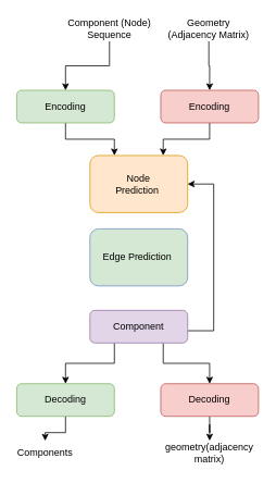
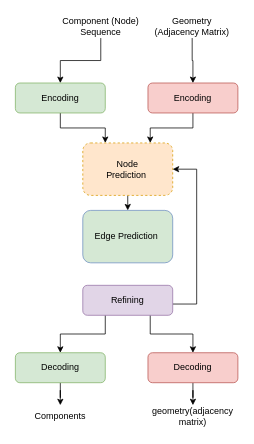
  <mxCell id="0" />
  <mxCell id="1" parent="0" />
  <mxCell id="2" style="edgeStyle=orthogonalEdgeStyle;rounded=0;orthogonalLoop=1;jettySize=auto;html=1;entryX=0.25;entryY=0;entryDx=0;entryDy=0;" edge="1" parent="1" source="3" target="11"><mxGeometry relative="1" as="geometry" /></mxCell>
  <mxCell id="3" value="Encoding" style="rounded=1;whiteSpace=wrap;html=1;fillColor=#d5e8d4;strokeColor=#82b366;" parent="1" vertex="1"><mxGeometry x="20" y="110" width="120" height="40" as="geometry" /></mxCell>
  <mxCell id="4" style="edgeStyle=orthogonalEdgeStyle;rounded=0;orthogonalLoop=1;jettySize=auto;html=1;entryX=0.75;entryY=0;entryDx=0;entryDy=0;" edge="1" parent="1" source="5" target="11"><mxGeometry relative="1" as="geometry" /></mxCell>
  <mxCell id="5" value="Encoding" style="rounded=1;whiteSpace=wrap;html=1;fillColor=#f8cecc;strokeColor=#b85450;" parent="1" vertex="1"><mxGeometry x="197" y="110" width="120" height="40" as="geometry" /></mxCell>
  <mxCell id="6" value="" style="edgeStyle=orthogonalEdgeStyle;rounded=0;orthogonalLoop=1;jettySize=auto;html=1;" edge="1" parent="1" source="7" target="3"><mxGeometry relative="1" as="geometry" /></mxCell>
  <mxCell id="7" value="Component (Node) Sequence" style="text;html=1;align=center;verticalAlign=middle;whiteSpace=wrap;rounded=0;" parent="1" vertex="1"><mxGeometry x="79" y="20" width="110" height="30" as="geometry" /></mxCell>
  <mxCell id="8" value="" style="edgeStyle=orthogonalEdgeStyle;rounded=0;orthogonalLoop=1;jettySize=auto;html=1;" edge="1" parent="1" source="9" target="5"><mxGeometry relative="1" as="geometry" /></mxCell>
  <mxCell id="9" value="Geometry&lt;div&gt;(Adjacency Matrix)&lt;/div&gt;" style="text;html=1;align=center;verticalAlign=middle;whiteSpace=wrap;rounded=0;" parent="1" vertex="1"><mxGeometry x="201" y="20" width="110" height="30" as="geometry" /></mxCell>
- <mxCell id="11" value="Node&lt;br&gt;&lt;div&gt;Prediction&amp;nbsp;&lt;/div&gt;" style="rounded=1;whiteSpace=wrap;html=1;fillColor=#ffe6cc;strokeColor=#d79b00;" parent="1" vertex="1"><mxGeometry x="110" y="190" width="120" height="70" as="geometry" /></mxCell>
+ <mxCell id="10" style="edgeStyle=orthogonalEdgeStyle;rounded=0;orthogonalLoop=1;jettySize=auto;html=1;exitX=0.5;exitY=1;exitDx=0;exitDy=0;entryX=0.5;entryY=0;entryDx=0;entryDy=0;" parent="1" source="11" target="12" edge="1"><mxGeometry relative="1" as="geometry" /></mxCell>
+ <mxCell id="11" value="Node&lt;br&gt;&lt;div&gt;Prediction&amp;nbsp;&lt;/div&gt;" style="rounded=1;whiteSpace=wrap;html=1;fillColor=#ffe6cc;strokeColor=#d79b00;dashed=1;" parent="1" vertex="1"><mxGeometry x="110" y="190" width="120" height="70" as="geometry" /></mxCell>
  <mxCell id="12" value="Edge Prediction&amp;nbsp;" style="rounded=1;whiteSpace=wrap;html=1;fillColor=#d5e8d4;strokeColor=#6c8ebf;" parent="1" vertex="1"><mxGeometry x="110" y="280" width="120" height="70" as="geometry" /></mxCell>
  <mxCell id="13" style="edgeStyle=orthogonalEdgeStyle;rounded=0;orthogonalLoop=1;jettySize=auto;html=1;entryX=0.5;entryY=0;entryDx=0;entryDy=0;exitX=0.25;exitY=1;exitDx=0;exitDy=0;" edge="1" parent="1" source="16" target="18"><mxGeometry relative="1" as="geometry" /></mxCell>
  <mxCell id="14" style="edgeStyle=orthogonalEdgeStyle;rounded=0;orthogonalLoop=1;jettySize=auto;html=1;exitX=0.75;exitY=1;exitDx=0;exitDy=0;entryX=0.5;entryY=0;entryDx=0;entryDy=0;" edge="1" parent="1" source="16" target="20"><mxGeometry relative="1" as="geometry" /></mxCell>
  <mxCell id="15" style="edgeStyle=orthogonalEdgeStyle;rounded=0;orthogonalLoop=1;jettySize=auto;html=1;entryX=1;entryY=0.5;entryDx=0;entryDy=0;" edge="1" parent="1" target="11"><mxGeometry relative="1" as="geometry"><mxPoint x="230" y="405" as="sourcePoint" /><mxPoint x="290" y="250" as="targetPoint" /><Array as="points"><mxPoint x="262" y="405" /><mxPoint x="262" y="225" /></Array></mxGeometry></mxCell>
- <mxCell id="16" value="Component" style="rounded=1;whiteSpace=wrap;html=1;fillColor=#e1d5e7;strokeColor=#9673a6;" parent="1" vertex="1"><mxGeometry x="110" y="380" width="120" height="40" as="geometry" /></mxCell>
+ <mxCell id="16" value="Refining" style="rounded=1;whiteSpace=wrap;html=1;fillColor=#e1d5e7;strokeColor=#9673a6;" parent="1" vertex="1"><mxGeometry x="110" y="380" width="120" height="40" as="geometry" /></mxCell>
  <mxCell id="17" value="" style="edgeStyle=orthogonalEdgeStyle;rounded=0;orthogonalLoop=1;jettySize=auto;html=1;" edge="1" parent="1" source="18" target="21"><mxGeometry relative="1" as="geometry" /></mxCell>
  <mxCell id="18" value="Decoding" style="rounded=1;whiteSpace=wrap;html=1;fillColor=#d5e8d4;strokeColor=#82b366;" parent="1" vertex="1"><mxGeometry x="20" y="470" width="120" height="40" as="geometry" /></mxCell>
  <mxCell id="19" value="" style="edgeStyle=orthogonalEdgeStyle;rounded=0;orthogonalLoop=1;jettySize=auto;html=1;" edge="1" parent="1" source="20" target="22"><mxGeometry relative="1" as="geometry" /></mxCell>
  <mxCell id="20" value="Decoding" style="rounded=1;whiteSpace=wrap;html=1;fillColor=#f8cecc;strokeColor=#b85450;" parent="1" vertex="1"><mxGeometry x="197" y="470" width="120" height="40" as="geometry" /></mxCell>
- <mxCell id="21" value="Components" style="text;html=1;align=center;verticalAlign=middle;whiteSpace=wrap;rounded=0;" parent="1" vertex="1"><mxGeometry x="25" y="540" width="60" height="30" as="geometry" /></mxCell>
+ <mxCell id="21" value="Components" style="text;html=1;align=center;verticalAlign=middle;whiteSpace=wrap;rounded=0;" parent="1" vertex="1"><mxGeometry x="50" y="540" width="60" height="30" as="geometry" /></mxCell>
  <mxCell id="22" value="geometry(adjacency matrix)" style="text;html=1;align=center;verticalAlign=middle;whiteSpace=wrap;rounded=0;" parent="1" vertex="1"><mxGeometry x="202" y="540" width="110" height="30" as="geometry" /></mxCell>
